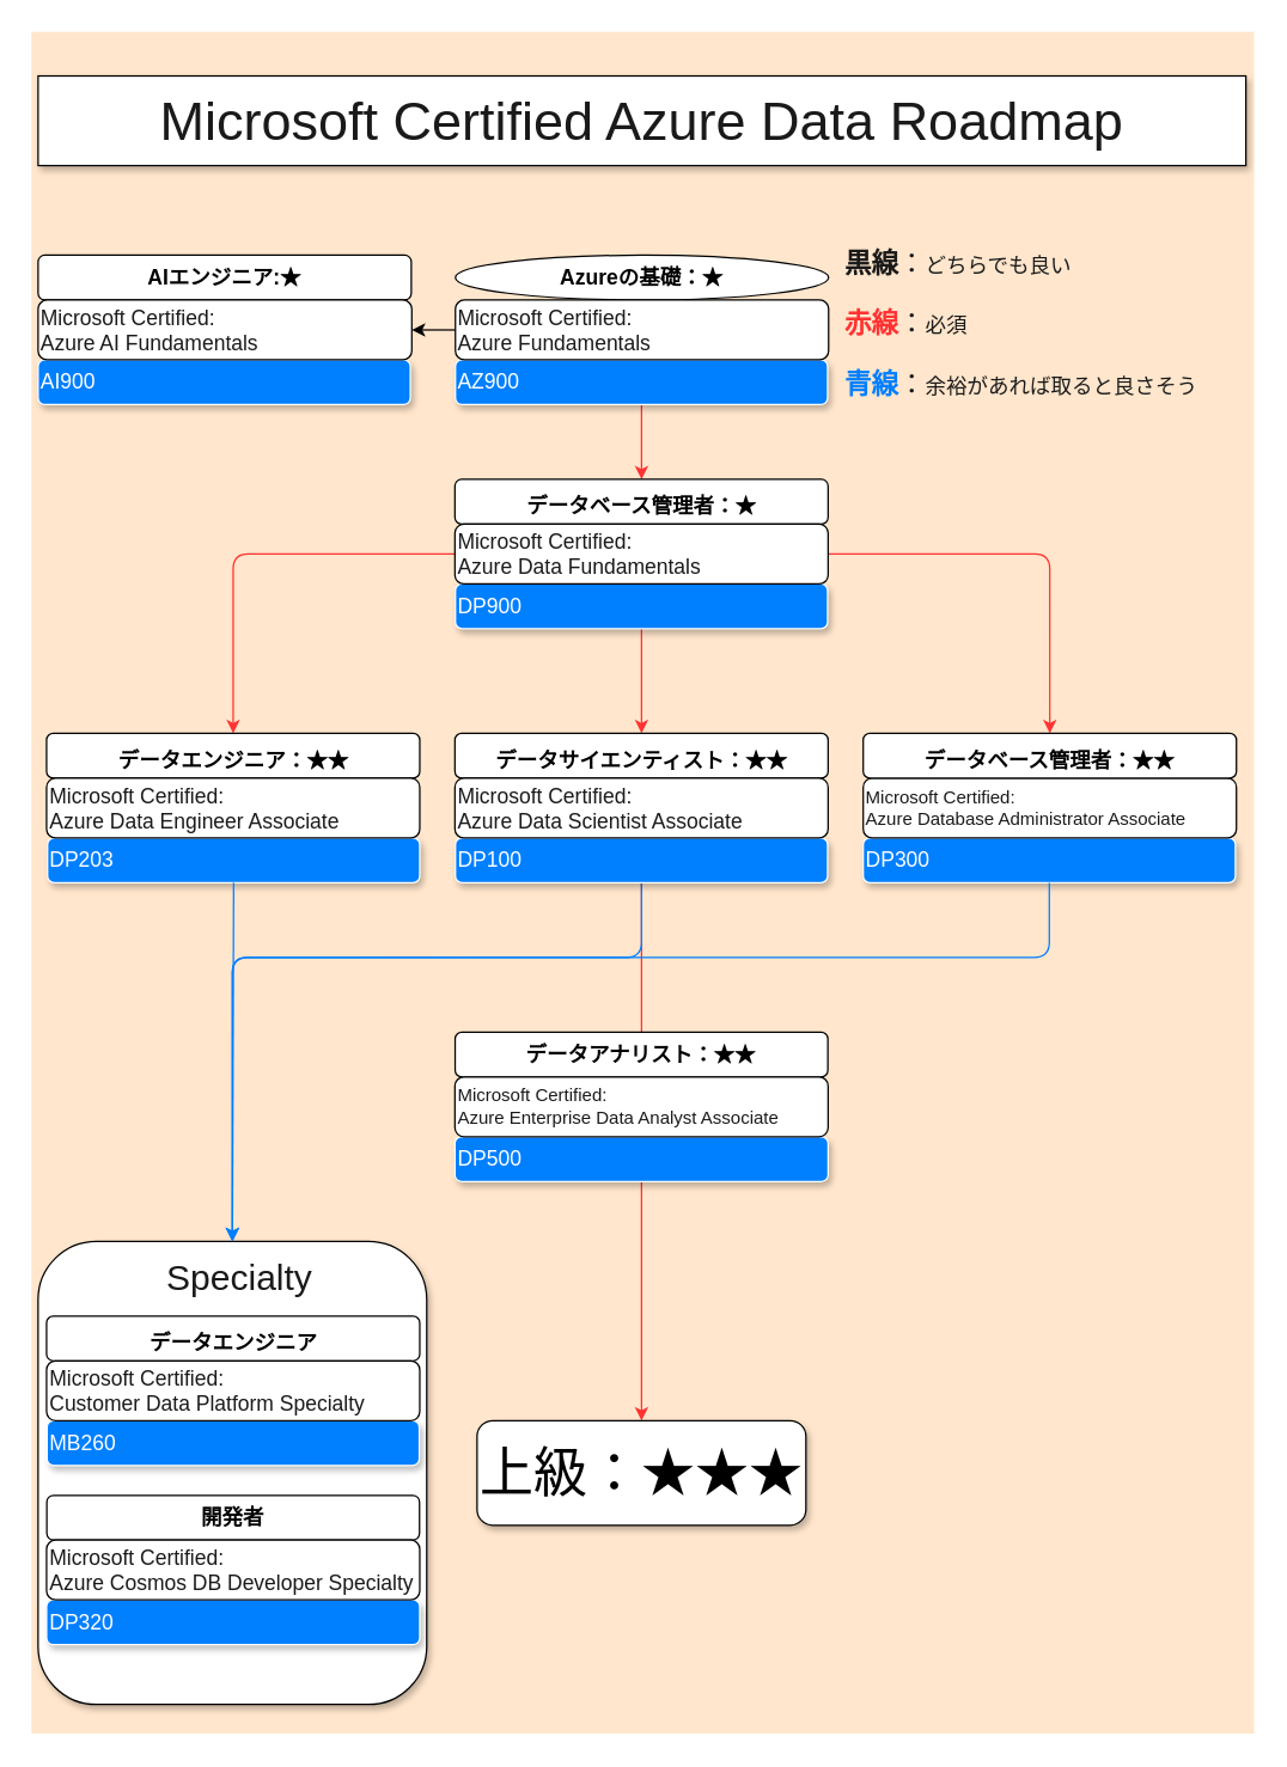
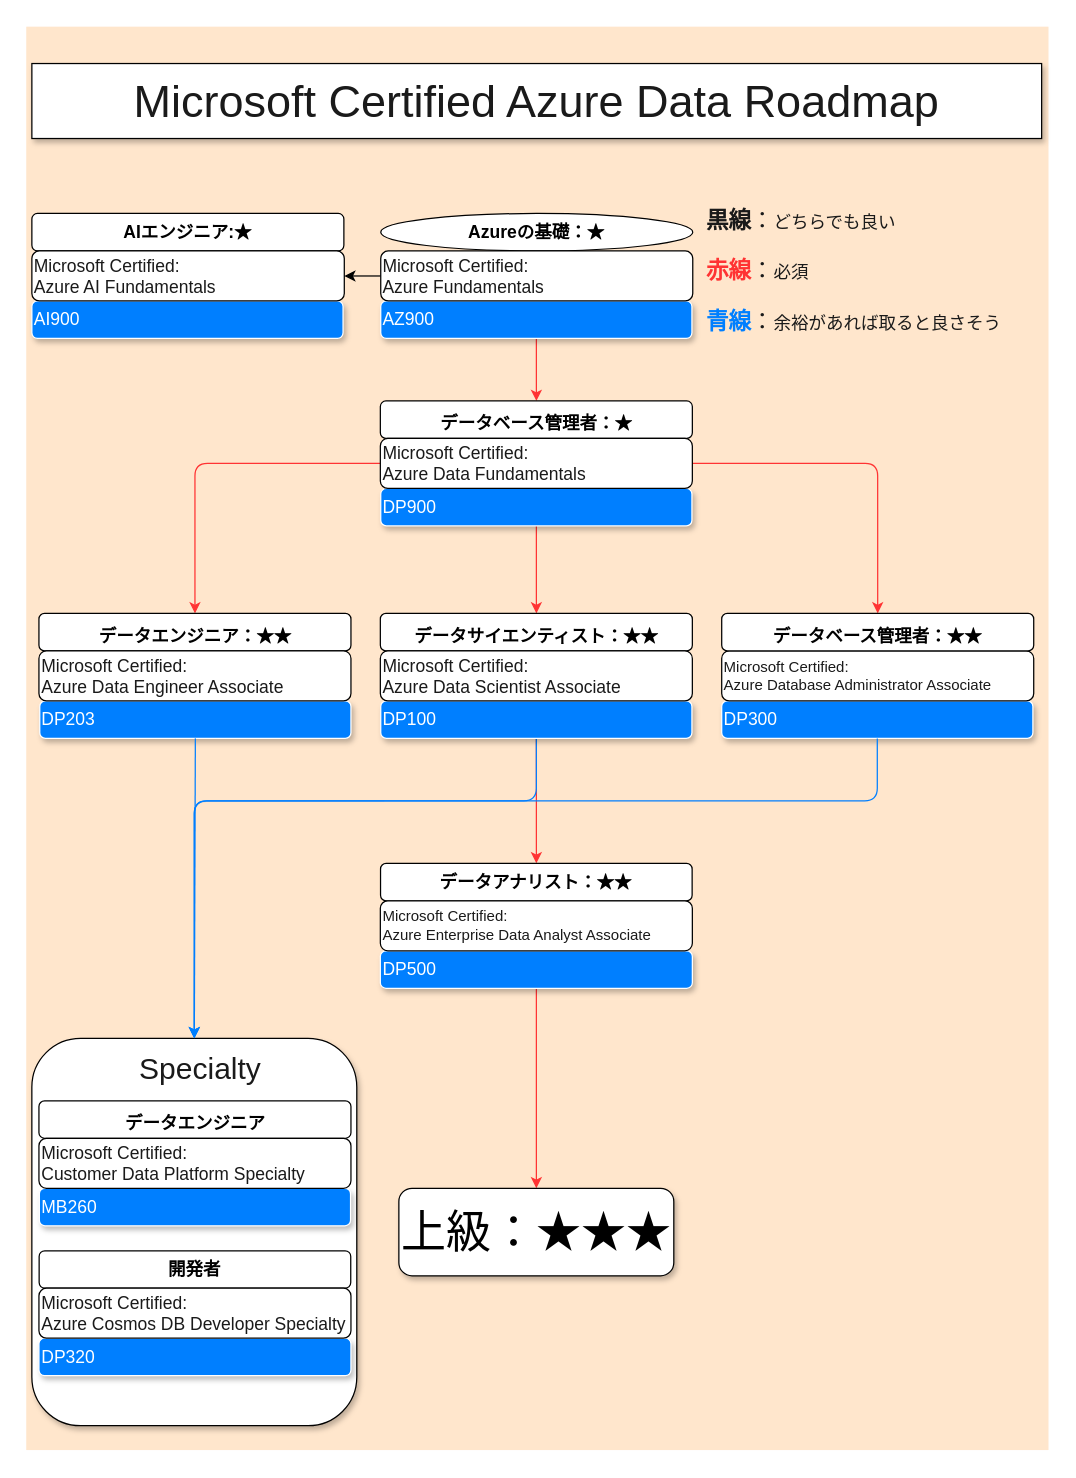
  <mxCell id="0" />
  <mxCell id="1" parent="0" />
  <mxCell id="2" value="" style="rounded=0;whiteSpace=wrap;html=1;shadow=0;strokeColor=#FFFFFF;fontSize=14;fontColor=#FFFFFF;fillColor=#FFE6CC;" parent="1" vertex="1"><mxGeometry x="20" y="20" width="819" height="1140" as="geometry" /></mxCell>
  <mxCell id="3" value="&lt;font color=&quot;#ffffff&quot;&gt;&lt;span style=&quot;font-size: 14px;&quot;&gt;DP300&lt;/span&gt;&lt;/font&gt;" style="rounded=1;whiteSpace=wrap;html=1;strokeColor=#FFFFFF;fillColor=#007FFF;shadow=1;align=left;" vertex="1" parent="1"><mxGeometry x="577" y="560" width="249.01" height="30" as="geometry" /></mxCell>
  <mxCell id="4" value="" style="rounded=1;whiteSpace=wrap;html=1;shadow=1;" vertex="1" parent="1"><mxGeometry x="24.99" y="830" width="260.01" height="310" as="geometry" /></mxCell>
  <mxCell id="5" value="&lt;b&gt;&lt;font style=&quot;font-size: 14px;&quot;&gt;AIエンジニア:★&lt;/font&gt;&lt;/b&gt;" style="rounded=1;whiteSpace=wrap;html=1;" parent="1" vertex="1"><mxGeometry x="25" y="170" width="249.67" height="30" as="geometry" /></mxCell>
  <mxCell id="6" value="&lt;font style=&quot;&quot; color=&quot;#1a1a1a&quot;&gt;&lt;span style=&quot;font-size: 36px;&quot;&gt;Microsoft Certified Azure Data Roadmap&lt;/span&gt;&lt;/font&gt;" style="rounded=0;whiteSpace=wrap;html=1;shadow=1;strokeColor=#000000;fontSize=14;fontColor=#FFFFFF;fillColor=#FFFFFF;" parent="1" vertex="1"><mxGeometry x="25" y="50" width="808" height="60" as="geometry" /></mxCell>
  <mxCell id="7" value="&lt;span style=&quot;background-color: initial; color: rgb(255, 255, 255); font-size: 14px;&quot;&gt;AI900&lt;/span&gt;" style="rounded=1;whiteSpace=wrap;html=1;strokeColor=#FFFFFF;fillColor=#007FFF;shadow=1;align=left;" vertex="1" parent="1"><mxGeometry x="25" y="240" width="249.01" height="30" as="geometry" /></mxCell>
  <mxCell id="8" value="&lt;div style=&quot;&quot;&gt;&lt;font color=&quot;#1a1a1a&quot;&gt;&lt;span style=&quot;font-size: 14px;&quot;&gt;Microsoft Certified:&lt;/span&gt;&lt;/font&gt;&lt;/div&gt;&lt;div style=&quot;&quot;&gt;&lt;font color=&quot;#1a1a1a&quot;&gt;&lt;span style=&quot;font-size: 14px;&quot;&gt;Azure AI Fundamentals&lt;/span&gt;&lt;/font&gt;&lt;br&gt;&lt;/div&gt;" style="rounded=1;whiteSpace=wrap;html=1;align=left;" vertex="1" parent="1"><mxGeometry x="25" y="200" width="250" height="40" as="geometry" /></mxCell>
  <mxCell id="9" style="edgeStyle=orthogonalEdgeStyle;html=1;entryX=1;entryY=0.5;entryDx=0;entryDy=0;fontSize=12;fontColor=#1A1A1A;" edge="1" parent="1" source="47" target="8"><mxGeometry relative="1" as="geometry" /></mxCell>
  <mxCell id="10" value="" style="edgeStyle=orthogonalEdgeStyle;html=1;fontSize=24;fontColor=#1A1A1A;fillColor=#FF3333;strokeColor=#FF3333;" edge="1" parent="1" source="11" target="17"><mxGeometry relative="1" as="geometry" /></mxCell>
  <mxCell id="11" value="&lt;span style=&quot;background-color: initial; color: rgb(255, 255, 255); font-size: 14px;&quot;&gt;AZ900&lt;/span&gt;" style="rounded=1;whiteSpace=wrap;html=1;strokeColor=#FFFFFF;fillColor=#007FFF;shadow=1;align=left;" vertex="1" parent="1"><mxGeometry x="304.17" y="240" width="249.01" height="30" as="geometry" /></mxCell>
  <mxCell id="12" value="&lt;div style=&quot;text-align: left;&quot;&gt;&lt;span style=&quot;background-color: initial; font-size: 14px;&quot;&gt;&lt;b&gt;Azureの基礎：&lt;/b&gt;&lt;/span&gt;&lt;b style=&quot;background-color: initial; border-color: var(--border-color);&quot;&gt;&lt;font style=&quot;border-color: var(--border-color); font-size: 14px;&quot;&gt;★&lt;/font&gt;&lt;/b&gt;&lt;/div&gt;" style="ellipse;whiteSpace=wrap;html=1;" vertex="1" parent="1"><mxGeometry x="304.17" y="170" width="249.67" height="30" as="geometry" /></mxCell>
  <mxCell id="13" style="edgeStyle=orthogonalEdgeStyle;html=1;entryX=0.5;entryY=0;entryDx=0;entryDy=0;fontSize=24;fontColor=#1A1A1A;fillColor=#FF3333;strokeColor=#FF3333;" edge="1" parent="1" source="37" target="19"><mxGeometry relative="1" as="geometry" /></mxCell>
  <mxCell id="14" style="edgeStyle=orthogonalEdgeStyle;html=1;fontSize=24;fontColor=#1A1A1A;fillColor=#FF3333;strokeColor=#FF3333;" edge="1" parent="1" source="37" target="26"><mxGeometry relative="1" as="geometry" /></mxCell>
  <mxCell id="15" value="" style="edgeStyle=orthogonalEdgeStyle;html=1;fontSize=24;fontColor=#1A1A1A;fillColor=#FF3333;strokeColor=#FF3333;" edge="1" parent="1" source="16" target="24"><mxGeometry relative="1" as="geometry" /></mxCell>
  <mxCell id="16" value="&lt;font color=&quot;#ffffff&quot;&gt;&lt;span style=&quot;font-size: 14px;&quot;&gt;DP900&lt;/span&gt;&lt;/font&gt;" style="rounded=1;whiteSpace=wrap;html=1;strokeColor=#FFFFFF;fillColor=#007FFF;shadow=1;align=left;" vertex="1" parent="1"><mxGeometry x="304.17" y="390" width="249.01" height="30" as="geometry" /></mxCell>
  <mxCell id="17" value="&lt;h1 style=&quot;border-color: var(--border-color);&quot;&gt;&lt;font style=&quot;border-color: var(--border-color); font-size: 14px;&quot;&gt;データベース管理者：★&lt;/font&gt;&lt;/h1&gt;" style="rounded=1;whiteSpace=wrap;html=1;align=center;" vertex="1" parent="1"><mxGeometry x="303.84" y="320" width="249.67" height="30" as="geometry" /></mxCell>
  <mxCell id="18" value="&lt;div style=&quot;&quot;&gt;&lt;font style=&quot;font-size: 12px;&quot;&gt;&lt;span style=&quot;color: rgb(26, 26, 26);&quot;&gt;Microsoft Certified:&lt;/span&gt;&lt;font style=&quot;&quot; color=&quot;#1a1a1a&quot;&gt;&lt;br&gt;&lt;/font&gt;&lt;/font&gt;&lt;/div&gt;&lt;div style=&quot;&quot;&gt;&lt;font style=&quot;font-size: 12px;&quot; color=&quot;#1a1a1a&quot;&gt;Azure Database Administrator Associate&lt;/font&gt;&lt;br&gt;&lt;/div&gt;" style="rounded=1;whiteSpace=wrap;html=1;align=left;" vertex="1" parent="1"><mxGeometry x="577" y="520" width="249.67" height="40" as="geometry" /></mxCell>
  <mxCell id="19" value="&lt;h1 style=&quot;border-color: var(--border-color); text-align: left;&quot;&gt;&lt;font style=&quot;border-color: var(--border-color); font-size: 14px;&quot;&gt;データベース管理者：★★&lt;/font&gt;&lt;/h1&gt;" style="rounded=1;whiteSpace=wrap;html=1;" vertex="1" parent="1"><mxGeometry x="577" y="490" width="249.67" height="30" as="geometry" /></mxCell>
- <mxCell id="20" style="edgeStyle=orthogonalEdgeStyle;html=1;fontSize=12;fontColor=#1A1A1A;fillColor=#FF3333;strokeColor=#FF3333;endArrow=none;" edge="1" parent="1" source="23" target="31"><mxGeometry relative="1" as="geometry" /></mxCell>
+ <mxCell id="20" style="edgeStyle=orthogonalEdgeStyle;html=1;fontSize=12;fontColor=#1A1A1A;fillColor=#FF3333;strokeColor=#FF3333;" edge="1" parent="1" source="23" target="31"><mxGeometry relative="1" as="geometry" /></mxCell>
  <mxCell id="21" style="edgeStyle=orthogonalEdgeStyle;html=1;entryX=0.5;entryY=0;entryDx=0;entryDy=0;shadow=0;strokeColor=#CCCCCC;fontSize=36;fontColor=#1A1A1A;" edge="1" parent="1" target="4"><mxGeometry relative="1" as="geometry"><mxPoint x="307" y="640" as="sourcePoint" /></mxGeometry></mxCell>
  <mxCell id="22" style="edgeStyle=orthogonalEdgeStyle;html=1;entryX=0.5;entryY=0;entryDx=0;entryDy=0;shadow=0;strokeColor=#007FFF;fontSize=36;fontColor=#1A1A1A;exitX=0.5;exitY=1;exitDx=0;exitDy=0;fillColor=#007FFF;" edge="1" parent="1" source="23" target="4"><mxGeometry relative="1" as="geometry"><Array as="points"><mxPoint x="429" y="640" /><mxPoint x="155" y="640" /></Array></mxGeometry></mxCell>
  <mxCell id="23" value="&lt;font color=&quot;#ffffff&quot;&gt;&lt;span style=&quot;font-size: 14px;&quot;&gt;DP100&lt;/span&gt;&lt;/font&gt;" style="rounded=1;whiteSpace=wrap;html=1;strokeColor=#FFFFFF;fillColor=#007FFF;shadow=1;align=left;" vertex="1" parent="1"><mxGeometry x="304.17" y="560" width="249.01" height="30" as="geometry" /></mxCell>
  <mxCell id="24" value="&lt;h1 style=&quot;border-color: var(--border-color); text-align: left;&quot;&gt;&lt;font style=&quot;border-color: var(--border-color); font-size: 14px;&quot;&gt;データサイエンティスト：★★&lt;/font&gt;&lt;/h1&gt;" style="rounded=1;whiteSpace=wrap;html=1;" vertex="1" parent="1"><mxGeometry x="303.84" y="490" width="249.67" height="30" as="geometry" /></mxCell>
  <mxCell id="25" value="&lt;font color=&quot;#ffffff&quot;&gt;&lt;span style=&quot;font-size: 14px;&quot;&gt;DP203&lt;/span&gt;&lt;/font&gt;" style="rounded=1;whiteSpace=wrap;html=1;strokeColor=#FFFFFF;fillColor=#007FFF;shadow=1;align=left;" vertex="1" parent="1"><mxGeometry x="31.32" y="560" width="249.01" height="30" as="geometry" /></mxCell>
  <mxCell id="26" value="&lt;h1 style=&quot;border-color: var(--border-color); text-align: left;&quot;&gt;&lt;span style=&quot;font-size: 14px;&quot;&gt;データエンジニア：★★&lt;/span&gt;&lt;/h1&gt;" style="rounded=1;whiteSpace=wrap;html=1;" vertex="1" parent="1"><mxGeometry x="30.66" y="490" width="249.67" height="30" as="geometry" /></mxCell>
  <mxCell id="27" value="&lt;font color=&quot;#ffffff&quot;&gt;&lt;span style=&quot;font-size: 14px;&quot;&gt;MB260&lt;/span&gt;&lt;/font&gt;" style="rounded=1;whiteSpace=wrap;html=1;strokeColor=#FFFFFF;fillColor=#007FFF;shadow=1;align=left;" vertex="1" parent="1"><mxGeometry x="30.99" y="950" width="249.01" height="30" as="geometry" /></mxCell>
  <mxCell id="28" value="&lt;h1 style=&quot;border-color: var(--border-color); text-align: left;&quot;&gt;&lt;span style=&quot;font-size: 14px;&quot;&gt;データエンジニア&lt;/span&gt;&lt;/h1&gt;" style="rounded=1;whiteSpace=wrap;html=1;" vertex="1" parent="1"><mxGeometry x="30.66" y="880" width="249.67" height="30" as="geometry" /></mxCell>
  <mxCell id="29" value="&lt;span style=&quot;font-size: 14px;&quot;&gt;&lt;b&gt;開発者&lt;/b&gt;&lt;/span&gt;" style="rounded=1;whiteSpace=wrap;html=1;" vertex="1" parent="1"><mxGeometry x="30.825" y="1000" width="249.34" height="30" as="geometry" /></mxCell>
  <mxCell id="30" value="&lt;font style=&quot;font-size: 14px;&quot; color=&quot;#ffffff&quot;&gt;DP320&lt;/font&gt;" style="rounded=1;whiteSpace=wrap;html=1;strokeColor=#FFFFFF;fillColor=#007FFF;shadow=1;align=left;" vertex="1" parent="1"><mxGeometry x="30.66" y="1070" width="249.67" height="30" as="geometry" /></mxCell>
  <mxCell id="31" value="&lt;span style=&quot;font-size: 14px;&quot;&gt;&lt;b&gt;データアナリスト：★★&lt;/b&gt;&lt;/span&gt;" style="rounded=1;whiteSpace=wrap;html=1;" vertex="1" parent="1"><mxGeometry x="304.005" y="690" width="249.34" height="30" as="geometry" /></mxCell>
  <mxCell id="32" style="edgeStyle=orthogonalEdgeStyle;html=1;fontSize=24;fontColor=#1A1A1A;fillColor=#FF3333;strokeColor=#FF3333;" edge="1" parent="1" source="33" target="41"><mxGeometry relative="1" as="geometry" /></mxCell>
  <mxCell id="33" value="&lt;font style=&quot;font-size: 14px;&quot; color=&quot;#ffffff&quot;&gt;DP500&lt;/font&gt;" style="rounded=1;whiteSpace=wrap;html=1;strokeColor=#FFFFFF;fillColor=#007FFF;shadow=1;align=left;" vertex="1" parent="1"><mxGeometry x="303.84" y="760" width="249.67" height="30" as="geometry" /></mxCell>
  <mxCell id="34" value="&lt;font style=&quot;font-size: 24px;&quot;&gt;Specialty&lt;/font&gt;" style="text;strokeColor=none;align=center;fillColor=none;html=1;verticalAlign=middle;whiteSpace=wrap;rounded=0;shadow=1;labelBackgroundColor=none;fontSize=12;fontColor=#1A1A1A;" vertex="1" parent="1"><mxGeometry x="130" y="840" width="60" height="30" as="geometry" /></mxCell>
  <mxCell id="35" value="&lt;div style=&quot;&quot;&gt;&lt;span style=&quot;color: rgb(26, 26, 26); font-size: 14px;&quot;&gt;Microsoft Certified:&lt;/span&gt;&lt;font color=&quot;#1a1a1a&quot;&gt;&lt;span style=&quot;font-size: 14px;&quot;&gt;&lt;br&gt;&lt;/span&gt;&lt;/font&gt;&lt;/div&gt;&lt;div style=&quot;&quot;&gt;&lt;font color=&quot;#1a1a1a&quot;&gt;&lt;span style=&quot;font-size: 14px;&quot;&gt;Azure Data Scientist Associate&lt;/span&gt;&lt;/font&gt;&lt;br&gt;&lt;/div&gt;" style="rounded=1;whiteSpace=wrap;html=1;align=left;" vertex="1" parent="1"><mxGeometry x="303.84" y="520" width="249.67" height="40" as="geometry" /></mxCell>
  <mxCell id="36" value="&lt;div style=&quot;&quot;&gt;&lt;font color=&quot;#1a1a1a&quot;&gt;&lt;span style=&quot;font-size: 14px;&quot;&gt;Microsoft Certified:&lt;/span&gt;&lt;/font&gt;&lt;/div&gt;&lt;div style=&quot;&quot;&gt;&lt;font color=&quot;#1a1a1a&quot;&gt;&lt;span style=&quot;font-size: 14px;&quot;&gt;Azure Data Engineer Associate&lt;/span&gt;&lt;/font&gt;&lt;br&gt;&lt;/div&gt;" style="rounded=1;whiteSpace=wrap;html=1;align=left;" vertex="1" parent="1"><mxGeometry x="30.66" y="520" width="249.67" height="40" as="geometry" /></mxCell>
  <mxCell id="37" value="&lt;div style=&quot;&quot;&gt;&lt;font color=&quot;#1a1a1a&quot;&gt;&lt;span style=&quot;font-size: 14px;&quot;&gt;Microsoft Certified:&lt;/span&gt;&lt;/font&gt;&lt;/div&gt;&lt;div style=&quot;&quot;&gt;&lt;font color=&quot;#1a1a1a&quot;&gt;&lt;span style=&quot;font-size: 14px;&quot;&gt;Azure Data Fundamentals&lt;/span&gt;&lt;/font&gt;&lt;br&gt;&lt;/div&gt;" style="rounded=1;whiteSpace=wrap;html=1;align=left;" vertex="1" parent="1"><mxGeometry x="303.84" y="350" width="249.67" height="40" as="geometry" /></mxCell>
  <mxCell id="38" value="&lt;div style=&quot;&quot;&gt;&lt;font style=&quot;font-size: 12px;&quot; color=&quot;#1a1a1a&quot;&gt;Microsoft Certified:&lt;/font&gt;&lt;/div&gt;&lt;div style=&quot;&quot;&gt;&lt;font style=&quot;font-size: 12px;&quot; color=&quot;#1a1a1a&quot;&gt;Azure Enterprise Data Analyst Associate&lt;/font&gt;&lt;br&gt;&lt;/div&gt;" style="rounded=1;whiteSpace=wrap;html=1;align=left;" vertex="1" parent="1"><mxGeometry x="303.84" y="720" width="249.67" height="40" as="geometry" /></mxCell>
  <mxCell id="39" value="&lt;div style=&quot;&quot;&gt;&lt;font color=&quot;#1a1a1a&quot;&gt;&lt;span style=&quot;font-size: 14px;&quot;&gt;Microsoft Certified:&lt;/span&gt;&lt;/font&gt;&lt;/div&gt;&lt;div style=&quot;&quot;&gt;&lt;font color=&quot;#1a1a1a&quot;&gt;&lt;span style=&quot;font-size: 14px;&quot;&gt;Customer Data Platform Specialty&lt;/span&gt;&lt;/font&gt;&lt;br&gt;&lt;/div&gt;" style="rounded=1;whiteSpace=wrap;html=1;align=left;" vertex="1" parent="1"><mxGeometry x="30.66" y="910" width="249.67" height="40" as="geometry" /></mxCell>
  <mxCell id="40" value="&lt;div style=&quot;&quot;&gt;&lt;span style=&quot;color: rgb(26, 26, 26); font-size: 14px;&quot;&gt;Microsoft Certified:&lt;/span&gt;&lt;font color=&quot;#1a1a1a&quot;&gt;&lt;span style=&quot;font-size: 14px;&quot;&gt;&lt;br&gt;&lt;/span&gt;&lt;/font&gt;&lt;/div&gt;&lt;div style=&quot;&quot;&gt;&lt;font color=&quot;#1a1a1a&quot;&gt;&lt;span style=&quot;font-size: 14px;&quot;&gt;Azure Cosmos DB Developer Specialty&lt;/span&gt;&lt;/font&gt;&lt;br&gt;&lt;/div&gt;" style="rounded=1;whiteSpace=wrap;html=1;align=left;" vertex="1" parent="1"><mxGeometry x="30.66" y="1030" width="249.67" height="40" as="geometry" /></mxCell>
  <mxCell id="41" value="&lt;font style=&quot;font-size: 36px;&quot;&gt;上級：★&lt;/font&gt;&lt;span style=&quot;font-size: 36px;&quot;&gt;★&lt;/span&gt;&lt;span style=&quot;font-size: 36px;&quot;&gt;★&lt;/span&gt;" style="rounded=1;whiteSpace=wrap;html=1;shadow=1;" vertex="1" parent="1"><mxGeometry x="318.67" y="950" width="220" height="70" as="geometry" /></mxCell>
  <mxCell id="42" style="html=1;shadow=0;strokeColor=#007FFF;fontSize=36;fontColor=#1A1A1A;exitX=0.5;exitY=1;exitDx=0;exitDy=0;fillColor=#007FFF;entryX=0.5;entryY=0;entryDx=0;entryDy=0;" edge="1" parent="1" source="25" target="4"><mxGeometry relative="1" as="geometry"><mxPoint x="438.675" y="600" as="sourcePoint" /><mxPoint x="157" y="820" as="targetPoint" /></mxGeometry></mxCell>
  <mxCell id="43" style="html=1;shadow=0;strokeColor=#007FFF;fontSize=36;fontColor=#1A1A1A;exitX=0.5;exitY=1;exitDx=0;exitDy=0;fillColor=#007FFF;entryX=0.5;entryY=0;entryDx=0;entryDy=0;edgeStyle=orthogonalEdgeStyle;" edge="1" parent="1" source="3" target="4"><mxGeometry relative="1" as="geometry"><mxPoint x="438.675" y="600" as="sourcePoint" /><mxPoint x="164.995" y="840" as="targetPoint" /><Array as="points"><mxPoint x="702" y="640" /><mxPoint x="155" y="640" /></Array></mxGeometry></mxCell>
  <mxCell id="44" value="&lt;div style=&quot;&quot;&gt;&lt;font style=&quot;&quot;&gt;&lt;span style=&quot;background-color: initial;&quot;&gt;&lt;b style=&quot;font-size: 18px;&quot;&gt;&lt;font color=&quot;#ff3333&quot;&gt;赤線&lt;/font&gt;&lt;/b&gt;&lt;span style=&quot;font-size: 18px;&quot;&gt;：&lt;/span&gt;&lt;font style=&quot;font-size: 14px;&quot;&gt;必須&lt;/font&gt;&lt;/span&gt;&lt;/font&gt;&lt;/div&gt;" style="text;strokeColor=none;align=left;fillColor=none;html=1;verticalAlign=middle;whiteSpace=wrap;rounded=0;shadow=0;labelBackgroundColor=none;fontSize=36;fontColor=#1A1A1A;" vertex="1" parent="1"><mxGeometry x="562.84" y="189" width="130" height="40" as="geometry" /></mxCell>
  <mxCell id="45" value="&lt;div style=&quot;&quot;&gt;&lt;font style=&quot;font-size: 18px;&quot;&gt;&lt;span style=&quot;background-color: initial;&quot;&gt;&lt;b&gt;&lt;font color=&quot;#007fff&quot;&gt;青線&lt;/font&gt;&lt;/b&gt;：&lt;/span&gt;&lt;/font&gt;&lt;span style=&quot;background-color: initial;&quot;&gt;&lt;font style=&quot;font-size: 14px;&quot;&gt;余裕があれば取ると良さそう&lt;/font&gt;&lt;/span&gt;&lt;/div&gt;" style="text;strokeColor=none;align=left;fillColor=none;html=1;verticalAlign=middle;whiteSpace=wrap;rounded=0;shadow=0;labelBackgroundColor=none;fontSize=36;fontColor=#1A1A1A;" vertex="1" parent="1"><mxGeometry x="562.84" y="230" width="273.82" height="40" as="geometry" /></mxCell>
  <mxCell id="46" value="&lt;div style=&quot;&quot;&gt;&lt;font style=&quot;&quot;&gt;&lt;span style=&quot;background-color: initial;&quot;&gt;&lt;b style=&quot;font-size: 18px;&quot;&gt;黒線&lt;/b&gt;&lt;span style=&quot;font-size: 18px;&quot;&gt;：&lt;/span&gt;&lt;span style=&quot;font-size: 14px;&quot;&gt;どちらでも良い&lt;/span&gt;&lt;/span&gt;&lt;/font&gt;&lt;/div&gt;" style="text;strokeColor=none;align=left;fillColor=none;html=1;verticalAlign=middle;whiteSpace=wrap;rounded=0;shadow=0;labelBackgroundColor=none;fontSize=36;fontColor=#1A1A1A;" vertex="1" parent="1"><mxGeometry x="562.84" y="149" width="174.16" height="40" as="geometry" /></mxCell>
  <mxCell id="47" value="&lt;div style=&quot;&quot;&gt;&lt;span style=&quot;background-color: initial; color: rgb(26, 26, 26); font-size: 14px;&quot;&gt;Microsoft Certified:&lt;/span&gt;&lt;/div&gt;&lt;font style=&quot;border-color: var(--border-color);&quot;&gt;&lt;div style=&quot;&quot;&gt;&lt;span style=&quot;color: rgb(26, 26, 26); font-size: 14px; background-color: initial;&quot;&gt;Azure Fundamentals&lt;/span&gt;&lt;/div&gt;&lt;/font&gt;" style="rounded=1;whiteSpace=wrap;html=1;align=left;" vertex="1" parent="1"><mxGeometry x="304.17" y="200" width="249.67" height="40" as="geometry" /></mxCell>
